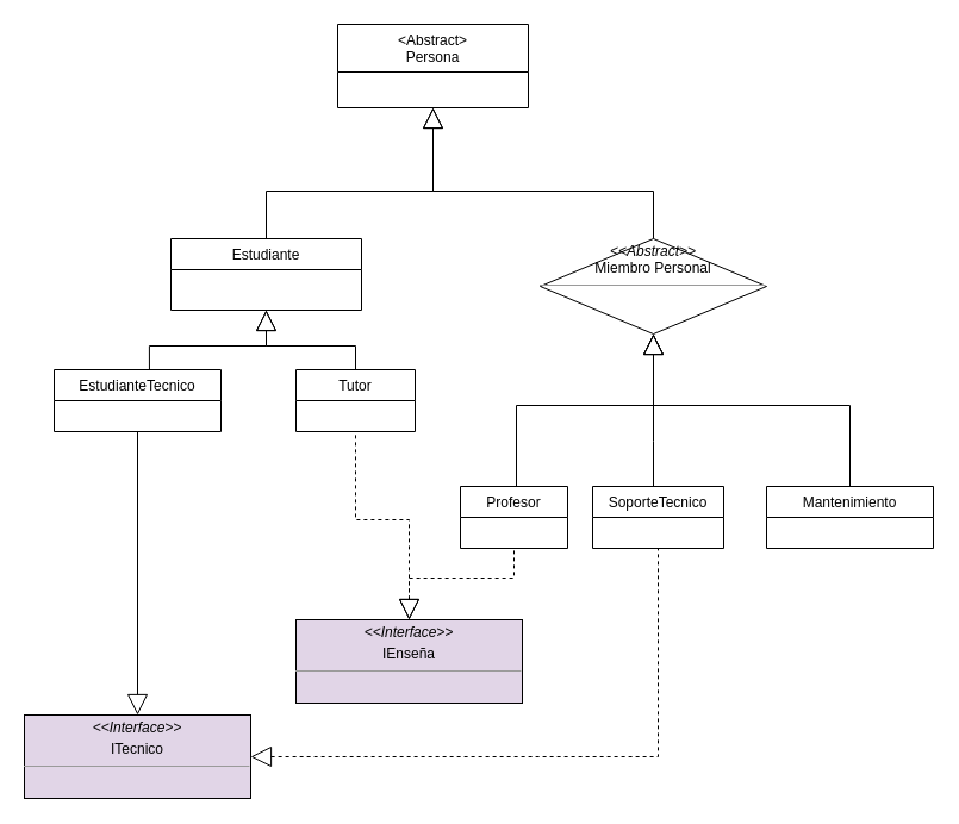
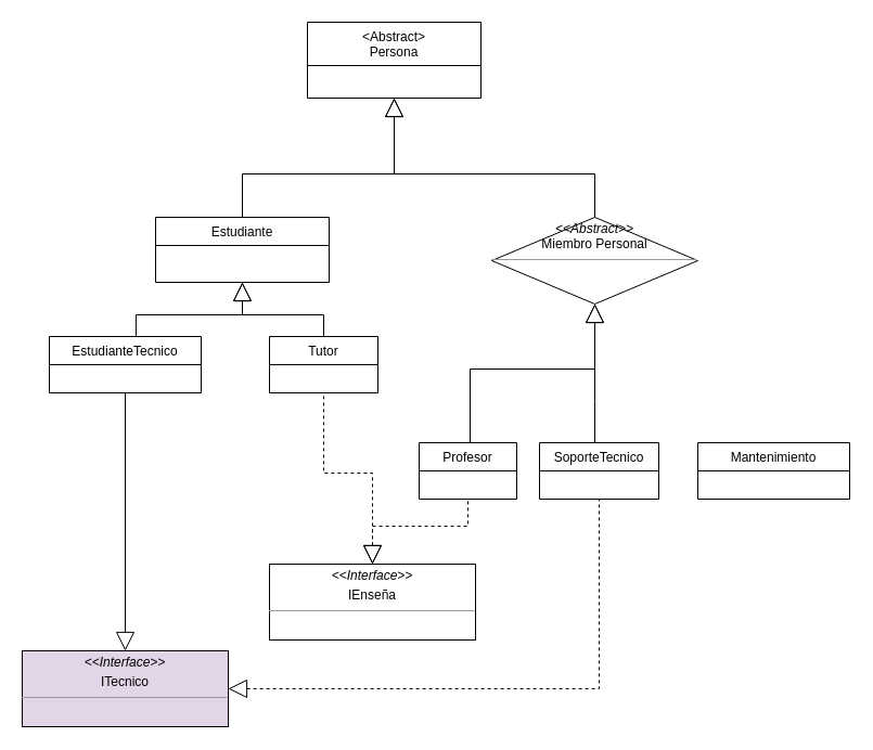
  <mxCell id="0" />
  <mxCell id="1" parent="0" />
  <mxCell id="2" style="edgeStyle=orthogonalEdgeStyle;rounded=0;orthogonalLoop=1;jettySize=auto;html=1;startArrow=block;startFill=0;endArrow=none;endFill=0;startSize=15;endSize=6;" edge="1" parent="1" source="4" target="7"><mxGeometry relative="1" as="geometry"><Array as="points"><mxPoint x="363" y="160" /><mxPoint x="223" y="160" /></Array></mxGeometry></mxCell>
  <mxCell id="3" style="edgeStyle=orthogonalEdgeStyle;rounded=0;orthogonalLoop=1;jettySize=auto;html=1;startArrow=block;startFill=0;endArrow=none;endFill=0;startSize=15;endSize=6;" edge="1" parent="1" source="4" target="11"><mxGeometry relative="1" as="geometry"><Array as="points"><mxPoint x="363" y="160" /><mxPoint x="548" y="160" /></Array></mxGeometry></mxCell>
  <mxCell id="4" value="&lt;Abstract&gt;&#10;Persona" style="swimlane;fontStyle=0;align=center;verticalAlign=top;childLayout=stackLayout;horizontal=1;startSize=40;horizontalStack=0;resizeParent=1;resizeLast=0;collapsible=1;marginBottom=0;rounded=0;shadow=0;strokeWidth=1;" parent="1" vertex="1"><mxGeometry x="283" y="20" width="160" height="70" as="geometry"><mxRectangle x="230" y="140" width="160" height="26" as="alternateBounds" /></mxGeometry></mxCell>
  <mxCell id="5" style="edgeStyle=orthogonalEdgeStyle;rounded=0;orthogonalLoop=1;jettySize=auto;html=1;entryX=0.571;entryY=0;entryDx=0;entryDy=0;entryPerimeter=0;startArrow=block;startFill=0;endArrow=none;endFill=0;startSize=15;endSize=6;" edge="1" parent="1" source="7" target="15"><mxGeometry relative="1" as="geometry" /></mxCell>
  <mxCell id="6" style="edgeStyle=orthogonalEdgeStyle;rounded=0;orthogonalLoop=1;jettySize=auto;html=1;entryX=0.5;entryY=0;entryDx=0;entryDy=0;startArrow=block;startFill=0;endArrow=none;endFill=0;startSize=15;endSize=6;" edge="1" parent="1" source="7" target="16"><mxGeometry relative="1" as="geometry" /></mxCell>
  <mxCell id="7" value="Estudiante" style="swimlane;fontStyle=0;align=center;verticalAlign=top;childLayout=stackLayout;horizontal=1;startSize=26;horizontalStack=0;resizeParent=1;resizeLast=0;collapsible=1;marginBottom=0;rounded=0;shadow=0;strokeWidth=1;" parent="1" vertex="1"><mxGeometry x="143" y="200" width="160" height="60" as="geometry"><mxRectangle x="130" y="380" width="160" height="26" as="alternateBounds" /></mxGeometry></mxCell>
  <mxCell id="8" value="" style="edgeStyle=orthogonalEdgeStyle;rounded=0;orthogonalLoop=1;jettySize=auto;html=1;startArrow=block;startFill=0;endSize=6;startSize=15;endArrow=none;endFill=0;" edge="1" parent="1" source="11" target="12"><mxGeometry relative="1" as="geometry"><mxPoint x="378" y="380" as="targetPoint" /><Array as="points"><mxPoint x="548" y="340" /><mxPoint x="433" y="340" /></Array></mxGeometry></mxCell>
  <mxCell id="9" style="edgeStyle=orthogonalEdgeStyle;rounded=0;orthogonalLoop=1;jettySize=auto;html=1;startArrow=block;startFill=0;endSize=6;startSize=15;endArrow=none;endFill=0;" edge="1" parent="1" source="11" target="13"><mxGeometry relative="1" as="geometry"><Array as="points"><mxPoint x="548" y="370" /><mxPoint x="548" y="370" /></Array></mxGeometry></mxCell>
- <mxCell id="10" style="edgeStyle=orthogonalEdgeStyle;rounded=0;orthogonalLoop=1;jettySize=auto;html=1;startArrow=block;startFill=0;startSize=15;endSize=6;endArrow=none;endFill=0;" edge="1" parent="1" source="11" target="14"><mxGeometry relative="1" as="geometry"><Array as="points"><mxPoint x="548" y="340" /><mxPoint x="713" y="340" /></Array></mxGeometry></mxCell>
  <mxCell id="11" value="&lt;p style=&quot;margin:0px;margin-top:4px;text-align:center;&quot;&gt;&lt;i&gt;&amp;lt;&amp;lt;Abstract&amp;gt;&amp;gt;&lt;/i&gt;&lt;br&gt;Miembro Personal&lt;/p&gt;&lt;hr size=&quot;1&quot;&gt;&lt;p style=&quot;margin:0px;margin-left:4px;&quot;&gt;&lt;/p&gt;&lt;p style=&quot;margin:0px;margin-left:4px;&quot;&gt;&lt;br&gt;&lt;/p&gt;" style="rhombus;verticalAlign=top;align=left;overflow=fill;fontSize=12;fontFamily=Helvetica;html=1;" vertex="1" parent="1"><mxGeometry x="453" y="200" width="190" height="80" as="geometry" /></mxCell>
  <mxCell id="12" value="Profesor" style="swimlane;fontStyle=0;childLayout=stackLayout;horizontal=1;startSize=26;fillColor=none;horizontalStack=0;resizeParent=1;resizeParentMax=0;resizeLast=0;collapsible=1;marginBottom=0;" vertex="1" parent="1"><mxGeometry x="386" y="408" width="90" height="52" as="geometry" /></mxCell>
  <mxCell id="13" value="SoporteTecnico" style="swimlane;fontStyle=0;childLayout=stackLayout;horizontal=1;startSize=26;fillColor=none;horizontalStack=0;resizeParent=1;resizeParentMax=0;resizeLast=0;collapsible=1;marginBottom=0;" vertex="1" parent="1"><mxGeometry x="497" y="408" width="110" height="52" as="geometry" /></mxCell>
  <mxCell id="14" value="Mantenimiento" style="swimlane;fontStyle=0;childLayout=stackLayout;horizontal=1;startSize=26;fillColor=none;horizontalStack=0;resizeParent=1;resizeParentMax=0;resizeLast=0;collapsible=1;marginBottom=0;" vertex="1" parent="1"><mxGeometry x="643" y="408" width="140" height="52" as="geometry" /></mxCell>
  <mxCell id="15" value="EstudianteTecnico" style="swimlane;fontStyle=0;childLayout=stackLayout;horizontal=1;startSize=26;fillColor=none;horizontalStack=0;resizeParent=1;resizeParentMax=0;resizeLast=0;collapsible=1;marginBottom=0;" vertex="1" parent="1"><mxGeometry x="45" y="310" width="140" height="52" as="geometry" /></mxCell>
  <mxCell id="16" value="Tutor" style="swimlane;fontStyle=0;childLayout=stackLayout;horizontal=1;startSize=26;fillColor=none;horizontalStack=0;resizeParent=1;resizeParentMax=0;resizeLast=0;collapsible=1;marginBottom=0;" vertex="1" parent="1"><mxGeometry x="248" y="310" width="100" height="52" as="geometry" /></mxCell>
  <mxCell id="17" style="edgeStyle=orthogonalEdgeStyle;rounded=0;orthogonalLoop=1;jettySize=auto;html=1;entryX=0.5;entryY=1;entryDx=0;entryDy=0;startArrow=block;startFill=0;endArrow=none;endFill=0;startSize=15;endSize=6;dashed=1;" edge="1" parent="1" source="19" target="16"><mxGeometry relative="1" as="geometry" /></mxCell>
  <mxCell id="18" style="edgeStyle=orthogonalEdgeStyle;rounded=0;orthogonalLoop=1;jettySize=auto;html=1;entryX=0.5;entryY=1;entryDx=0;entryDy=0;startArrow=block;startFill=0;endArrow=none;endFill=0;startSize=15;endSize=6;dashed=1;" edge="1" parent="1" source="19" target="12"><mxGeometry relative="1" as="geometry" /></mxCell>
- <mxCell id="19" value="&lt;p style=&quot;margin:0px;margin-top:4px;text-align:center;&quot;&gt;&lt;i&gt;&amp;lt;&amp;lt;Interface&amp;gt;&amp;gt;&lt;/i&gt;&lt;br&gt;&lt;/p&gt;&lt;p style=&quot;margin:0px;margin-top:4px;text-align:center;&quot;&gt;IEnseña&lt;/p&gt;&lt;hr size=&quot;1&quot;&gt;&lt;p style=&quot;margin:0px;margin-left:4px;&quot;&gt;&lt;/p&gt;&lt;p style=&quot;margin:0px;margin-left:4px;&quot;&gt;&lt;br&gt;&lt;/p&gt;" style="verticalAlign=top;align=left;overflow=fill;fontSize=12;fontFamily=Helvetica;html=1;fillColor=#e1d5e7;" vertex="1" parent="1"><mxGeometry x="248" y="520" width="190" height="70" as="geometry" /></mxCell>
+ <mxCell id="19" value="&lt;p style=&quot;margin:0px;margin-top:4px;text-align:center;&quot;&gt;&lt;i&gt;&amp;lt;&amp;lt;Interface&amp;gt;&amp;gt;&lt;/i&gt;&lt;br&gt;&lt;/p&gt;&lt;p style=&quot;margin:0px;margin-top:4px;text-align:center;&quot;&gt;IEnseña&lt;/p&gt;&lt;hr size=&quot;1&quot;&gt;&lt;p style=&quot;margin:0px;margin-left:4px;&quot;&gt;&lt;/p&gt;&lt;p style=&quot;margin:0px;margin-left:4px;&quot;&gt;&lt;br&gt;&lt;/p&gt;" style="verticalAlign=top;align=left;overflow=fill;fontSize=12;fontFamily=Helvetica;html=1;" vertex="1" parent="1"><mxGeometry x="248" y="520" width="190" height="70" as="geometry" /></mxCell>
  <mxCell id="20" style="edgeStyle=orthogonalEdgeStyle;rounded=0;orthogonalLoop=1;jettySize=auto;html=1;entryX=0.5;entryY=1;entryDx=0;entryDy=0;dashed=0;startArrow=block;startFill=0;endArrow=none;endFill=0;startSize=15;endSize=6;" edge="1" parent="1" source="22" target="15"><mxGeometry relative="1" as="geometry" /></mxCell>
  <mxCell id="21" style="edgeStyle=orthogonalEdgeStyle;rounded=0;orthogonalLoop=1;jettySize=auto;html=1;entryX=0.5;entryY=1;entryDx=0;entryDy=0;dashed=1;startArrow=block;startFill=0;endArrow=none;endFill=0;startSize=15;endSize=6;" edge="1" parent="1" source="22" target="13"><mxGeometry relative="1" as="geometry" /></mxCell>
  <mxCell id="22" value="&lt;p style=&quot;margin:0px;margin-top:4px;text-align:center;&quot;&gt;&lt;i&gt;&amp;lt;&amp;lt;Interface&amp;gt;&amp;gt;&lt;/i&gt;&lt;/p&gt;&lt;p style=&quot;margin:0px;margin-top:4px;text-align:center;&quot;&gt;ITecnico&lt;/p&gt;&lt;hr size=&quot;1&quot;&gt;&lt;p style=&quot;margin:0px;margin-left:4px;&quot;&gt;&lt;/p&gt;&lt;p style=&quot;margin:0px;margin-left:4px;&quot;&gt;&lt;br&gt;&lt;/p&gt;" style="verticalAlign=top;align=left;overflow=fill;fontSize=12;fontFamily=Helvetica;html=1;fillColor=#e1d5e7;" vertex="1" parent="1"><mxGeometry x="20" y="600" width="190" height="70" as="geometry" /></mxCell>
